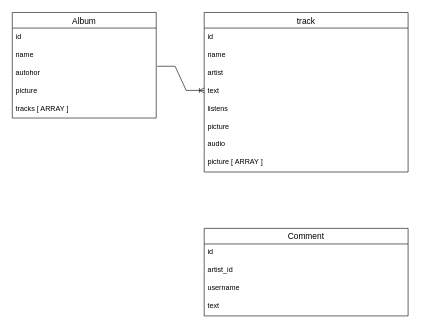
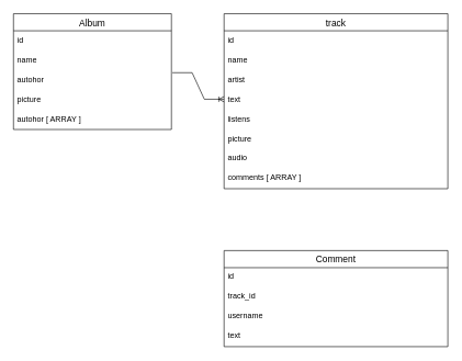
  <mxCell id="0" />
  <mxCell id="1" parent="0" />
  <mxCell id="2" value="track" style="swimlane;fontStyle=0;childLayout=stackLayout;horizontal=1;startSize=26;horizontalStack=0;resizeParent=1;resizeParentMax=0;resizeLast=0;collapsible=1;marginBottom=0;align=center;fontSize=14;" vertex="1" parent="1"><mxGeometry x="340" y="20" width="340" height="266" as="geometry" /></mxCell>
  <mxCell id="3" value="id" style="text;strokeColor=none;fillColor=none;spacingLeft=4;spacingRight=4;overflow=hidden;rotatable=0;points=[[0,0.5],[1,0.5]];portConstraint=eastwest;fontSize=12;" vertex="1" parent="2"><mxGeometry y="26" width="340" height="30" as="geometry" /></mxCell>
  <mxCell id="4" value="name" style="text;strokeColor=none;fillColor=none;spacingLeft=4;spacingRight=4;overflow=hidden;rotatable=0;points=[[0,0.5],[1,0.5]];portConstraint=eastwest;fontSize=12;" vertex="1" parent="2"><mxGeometry y="56" width="340" height="30" as="geometry" /></mxCell>
  <mxCell id="5" value="artist" style="text;strokeColor=none;fillColor=none;spacingLeft=4;spacingRight=4;overflow=hidden;rotatable=0;points=[[0,0.5],[1,0.5]];portConstraint=eastwest;fontSize=12;" vertex="1" parent="2"><mxGeometry y="86" width="340" height="30" as="geometry" /></mxCell>
  <mxCell id="6" value="text" style="text;strokeColor=none;fillColor=none;spacingLeft=4;spacingRight=4;overflow=hidden;rotatable=0;points=[[0,0.5],[1,0.5]];portConstraint=eastwest;fontSize=12;" vertex="1" parent="2"><mxGeometry y="116" width="340" height="30" as="geometry" /></mxCell>
  <mxCell id="7" value="listens" style="text;strokeColor=none;fillColor=none;spacingLeft=4;spacingRight=4;overflow=hidden;rotatable=0;points=[[0,0.5],[1,0.5]];portConstraint=eastwest;fontSize=12;" vertex="1" parent="2"><mxGeometry y="146" width="340" height="30" as="geometry" /></mxCell>
  <mxCell id="8" value="picture" style="text;strokeColor=none;fillColor=none;spacingLeft=4;spacingRight=4;overflow=hidden;rotatable=0;points=[[0,0.5],[1,0.5]];portConstraint=eastwest;fontSize=12;" vertex="1" parent="2"><mxGeometry y="176" width="340" height="30" as="geometry" /></mxCell>
  <mxCell id="9" value="audio" style="text;strokeColor=none;fillColor=none;spacingLeft=4;spacingRight=4;overflow=hidden;rotatable=0;points=[[0,0.5],[1,0.5]];portConstraint=eastwest;fontSize=12;" vertex="1" parent="2"><mxGeometry y="206" width="340" height="30" as="geometry" /></mxCell>
- <mxCell id="10" value="picture [ ARRAY ]" style="text;strokeColor=none;fillColor=none;spacingLeft=4;spacingRight=4;overflow=hidden;rotatable=0;points=[[0,0.5],[1,0.5]];portConstraint=eastwest;fontSize=12;" vertex="1" parent="2"><mxGeometry y="236" width="340" height="30" as="geometry" /></mxCell>
+ <mxCell id="10" value="comments [ ARRAY ]" style="text;strokeColor=none;fillColor=none;spacingLeft=4;spacingRight=4;overflow=hidden;rotatable=0;points=[[0,0.5],[1,0.5]];portConstraint=eastwest;fontSize=12;" vertex="1" parent="2"><mxGeometry y="236" width="340" height="30" as="geometry" /></mxCell>
  <mxCell id="11" value="Comment" style="swimlane;fontStyle=0;childLayout=stackLayout;horizontal=1;startSize=26;horizontalStack=0;resizeParent=1;resizeParentMax=0;resizeLast=0;collapsible=1;marginBottom=0;align=center;fontSize=14;" vertex="1" parent="1"><mxGeometry x="340" y="380" width="340" height="146" as="geometry" /></mxCell>
  <mxCell id="12" value="id" style="text;strokeColor=none;fillColor=none;spacingLeft=4;spacingRight=4;overflow=hidden;rotatable=0;points=[[0,0.5],[1,0.5]];portConstraint=eastwest;fontSize=12;" vertex="1" parent="11"><mxGeometry y="26" width="340" height="30" as="geometry" /></mxCell>
- <mxCell id="13" value="artist_id" style="text;strokeColor=none;fillColor=none;spacingLeft=4;spacingRight=4;overflow=hidden;rotatable=0;points=[[0,0.5],[1,0.5]];portConstraint=eastwest;fontSize=12;" vertex="1" parent="11"><mxGeometry y="56" width="340" height="30" as="geometry" /></mxCell>
+ <mxCell id="13" value="track_id" style="text;strokeColor=none;fillColor=none;spacingLeft=4;spacingRight=4;overflow=hidden;rotatable=0;points=[[0,0.5],[1,0.5]];portConstraint=eastwest;fontSize=12;" vertex="1" parent="11"><mxGeometry y="56" width="340" height="30" as="geometry" /></mxCell>
  <mxCell id="14" value="username" style="text;strokeColor=none;fillColor=none;spacingLeft=4;spacingRight=4;overflow=hidden;rotatable=0;points=[[0,0.5],[1,0.5]];portConstraint=eastwest;fontSize=12;" vertex="1" parent="11"><mxGeometry y="86" width="340" height="30" as="geometry" /></mxCell>
  <mxCell id="15" value="text" style="text;strokeColor=none;fillColor=none;spacingLeft=4;spacingRight=4;overflow=hidden;rotatable=0;points=[[0,0.5],[1,0.5]];portConstraint=eastwest;fontSize=12;" vertex="1" parent="11"><mxGeometry y="116" width="340" height="30" as="geometry" /></mxCell>
  <mxCell id="16" value="Album" style="swimlane;fontStyle=0;childLayout=stackLayout;horizontal=1;startSize=26;horizontalStack=0;resizeParent=1;resizeParentMax=0;resizeLast=0;collapsible=1;marginBottom=0;align=center;fontSize=14;" vertex="1" parent="1"><mxGeometry x="20" y="20" width="240" height="176" as="geometry" /></mxCell>
  <mxCell id="17" value="id" style="text;strokeColor=none;fillColor=none;spacingLeft=4;spacingRight=4;overflow=hidden;rotatable=0;points=[[0,0.5],[1,0.5]];portConstraint=eastwest;fontSize=12;" vertex="1" parent="16"><mxGeometry y="26" width="240" height="30" as="geometry" /></mxCell>
  <mxCell id="18" value="name" style="text;strokeColor=none;fillColor=none;spacingLeft=4;spacingRight=4;overflow=hidden;rotatable=0;points=[[0,0.5],[1,0.5]];portConstraint=eastwest;fontSize=12;" vertex="1" parent="16"><mxGeometry y="56" width="240" height="30" as="geometry" /></mxCell>
  <mxCell id="19" value="autohor" style="text;strokeColor=none;fillColor=none;spacingLeft=4;spacingRight=4;overflow=hidden;rotatable=0;points=[[0,0.5],[1,0.5]];portConstraint=eastwest;fontSize=12;" vertex="1" parent="16"><mxGeometry y="86" width="240" height="30" as="geometry" /></mxCell>
  <mxCell id="20" value="picture" style="text;strokeColor=none;fillColor=none;spacingLeft=4;spacingRight=4;overflow=hidden;rotatable=0;points=[[0,0.5],[1,0.5]];portConstraint=eastwest;fontSize=12;" vertex="1" parent="16"><mxGeometry y="116" width="240" height="30" as="geometry" /></mxCell>
- <mxCell id="21" value="tracks [ ARRAY ]" style="text;strokeColor=none;fillColor=none;spacingLeft=4;spacingRight=4;overflow=hidden;rotatable=0;points=[[0,0.5],[1,0.5]];portConstraint=eastwest;fontSize=12;" vertex="1" parent="16"><mxGeometry y="146" width="240" height="30" as="geometry" /></mxCell>
+ <mxCell id="21" value="autohor [ ARRAY ]" style="text;strokeColor=none;fillColor=none;spacingLeft=4;spacingRight=4;overflow=hidden;rotatable=0;points=[[0,0.5],[1,0.5]];portConstraint=eastwest;fontSize=12;" vertex="1" parent="16"><mxGeometry y="146" width="240" height="30" as="geometry" /></mxCell>
  <mxCell id="22" value="" style="edgeStyle=entityRelationEdgeStyle;fontSize=12;html=1;endArrow=ERoneToMany;rounded=0;exitX=1.006;exitY=0.123;exitDx=0;exitDy=0;exitPerimeter=0;" edge="1" parent="1" source="19"><mxGeometry width="100" height="100" relative="1" as="geometry"><mxPoint x="260" y="250" as="sourcePoint" /><mxPoint x="340" y="150" as="targetPoint" /></mxGeometry></mxCell>
